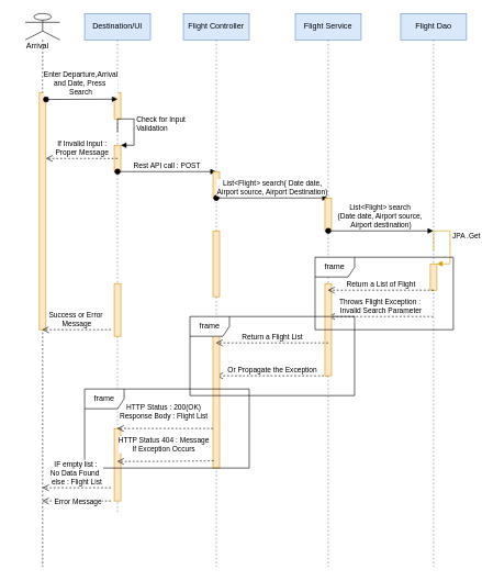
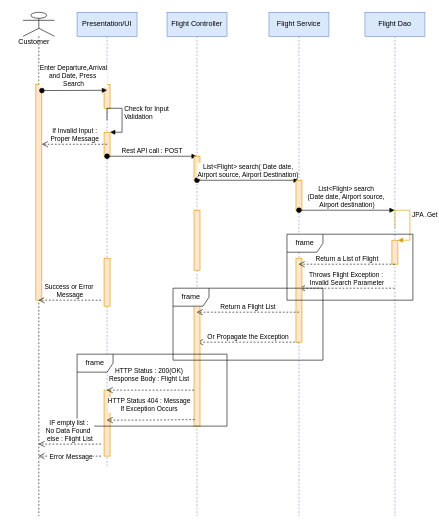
  <mxCell id="0" />
  <mxCell id="1" parent="0" />
  <mxCell id="2" value="" style="shape=umlLifeline;participant=umlActor;perimeter=lifelinePerimeter;whiteSpace=wrap;html=1;container=1;collapsible=0;recursiveResize=0;verticalAlign=top;spacingTop=36;labelBackgroundColor=#ffffff;outlineConnect=0;" vertex="1" parent="1"><mxGeometry x="38" y="20" width="52.5" height="840" as="geometry" /></mxCell>
- <mxCell id="3" value="Arrival" style="text;html=1;align=center;verticalAlign=middle;resizable=0;points=[];autosize=1;" vertex="1" parent="2"><mxGeometry x="-17.5" y="40" width="70" height="20" as="geometry" /></mxCell>
+ <mxCell id="3" value="Customer" style="text;html=1;align=center;verticalAlign=middle;resizable=0;points=[];autosize=1;" vertex="1" parent="2"><mxGeometry x="-17.5" y="40" width="70" height="20" as="geometry" /></mxCell>
  <mxCell id="4" value="" style="html=1;points=[];perimeter=orthogonalPerimeter;fillColor=#ffe6cc;strokeColor=#d79b00;" vertex="1" parent="2"><mxGeometry x="21.25" y="120" width="10" height="360" as="geometry" /></mxCell>
- <mxCell id="5" value="Destination/UI" style="shape=umlLifeline;perimeter=lifelinePerimeter;whiteSpace=wrap;html=1;container=1;collapsible=0;recursiveResize=0;outlineConnect=0;fillColor=#dae8fc;strokeColor=#6c8ebf;" vertex="1" parent="1"><mxGeometry x="128" y="20" width="100" height="760" as="geometry" /></mxCell>
+ <mxCell id="5" value="Presentation/UI" style="shape=umlLifeline;perimeter=lifelinePerimeter;whiteSpace=wrap;html=1;container=1;collapsible=0;recursiveResize=0;outlineConnect=0;fillColor=#dae8fc;strokeColor=#6c8ebf;" vertex="1" parent="1"><mxGeometry x="128" y="20" width="100" height="760" as="geometry" /></mxCell>
  <mxCell id="6" value="" style="html=1;points=[];perimeter=orthogonalPerimeter;fillColor=#ffe6cc;strokeColor=#d79b00;" vertex="1" parent="5"><mxGeometry x="45" y="120" width="10" height="40" as="geometry" /></mxCell>
  <mxCell id="7" value="" style="html=1;points=[];perimeter=orthogonalPerimeter;fillColor=#ffe6cc;strokeColor=#d79b00;" vertex="1" parent="5"><mxGeometry x="45" y="410" width="10" height="80" as="geometry" /></mxCell>
  <mxCell id="8" value="" style="html=1;points=[];perimeter=orthogonalPerimeter;fillColor=#ffe6cc;strokeColor=#d79b00;" vertex="1" parent="5"><mxGeometry x="45" y="200" width="10" height="40" as="geometry" /></mxCell>
  <mxCell id="9" value="Check for Input&lt;br&gt;Validation" style="edgeStyle=orthogonalEdgeStyle;html=1;align=left;spacingLeft=2;endArrow=block;rounded=0;entryX=1;entryY=0;" edge="1" target="8" parent="5"><mxGeometry relative="1" as="geometry"><mxPoint x="50" y="180" as="sourcePoint" /><Array as="points"><mxPoint x="50" y="160" /><mxPoint x="75" y="160" /><mxPoint x="75" y="200" /></Array></mxGeometry></mxCell>
  <mxCell id="10" value="Rest API call : POST" style="html=1;verticalAlign=bottom;startArrow=oval;startFill=1;endArrow=block;startSize=8;" edge="1" parent="5" target="12"><mxGeometry width="60" relative="1" as="geometry"><mxPoint x="50" y="240" as="sourcePoint" /><mxPoint x="110" y="240" as="targetPoint" /></mxGeometry></mxCell>
  <mxCell id="11" value="" style="html=1;points=[];perimeter=orthogonalPerimeter;fillColor=#ffe6cc;strokeColor=#d79b00;" vertex="1" parent="5"><mxGeometry x="45" y="630" width="10" height="110" as="geometry" /></mxCell>
  <mxCell id="12" value="Flight Controller" style="shape=umlLifeline;perimeter=lifelinePerimeter;whiteSpace=wrap;html=1;container=1;collapsible=0;recursiveResize=0;outlineConnect=0;fillColor=#dae8fc;strokeColor=#6c8ebf;" vertex="1" parent="1"><mxGeometry x="278" y="20" width="100" height="840" as="geometry" /></mxCell>
  <mxCell id="13" value="" style="html=1;points=[];perimeter=orthogonalPerimeter;fillColor=#ffe6cc;strokeColor=#d79b00;" vertex="1" parent="12"><mxGeometry x="45" y="330" width="10" height="100" as="geometry" /></mxCell>
  <mxCell id="14" value="" style="html=1;points=[];perimeter=orthogonalPerimeter;fillColor=#ffe6cc;strokeColor=#d79b00;" vertex="1" parent="12"><mxGeometry x="45" y="240" width="10" height="40" as="geometry" /></mxCell>
  <mxCell id="15" value="List&amp;lt;Flight&amp;gt; search( Date date,&lt;br&gt;Airport source, Airport Destination)" style="html=1;verticalAlign=bottom;startArrow=oval;startFill=1;endArrow=block;startSize=8;" edge="1" parent="12" target="18"><mxGeometry width="60" relative="1" as="geometry"><mxPoint x="50" y="280" as="sourcePoint" /><mxPoint x="110" y="280" as="targetPoint" /></mxGeometry></mxCell>
  <mxCell id="16" value="Or Propagate the Exception" style="html=1;verticalAlign=bottom;endArrow=open;dashed=1;endSize=8;" edge="1" parent="12" source="18"><mxGeometry relative="1" as="geometry"><mxPoint x="130" y="550" as="sourcePoint" /><mxPoint x="50" y="550" as="targetPoint" /></mxGeometry></mxCell>
  <mxCell id="17" value="" style="html=1;points=[];perimeter=orthogonalPerimeter;fillColor=#ffe6cc;strokeColor=#d79b00;" vertex="1" parent="12"><mxGeometry x="45" y="480" width="10" height="210" as="geometry" /></mxCell>
  <mxCell id="18" value="Flight Service" style="shape=umlLifeline;perimeter=lifelinePerimeter;whiteSpace=wrap;html=1;container=1;collapsible=0;recursiveResize=0;outlineConnect=0;fillColor=#dae8fc;strokeColor=#6c8ebf;" vertex="1" parent="1"><mxGeometry x="448" y="20" width="100" height="840" as="geometry" /></mxCell>
  <mxCell id="19" value="" style="html=1;points=[];perimeter=orthogonalPerimeter;fillColor=#ffe6cc;strokeColor=#d79b00;" vertex="1" parent="18"><mxGeometry x="45" y="280" width="10" height="50" as="geometry" /></mxCell>
  <mxCell id="20" value="List&amp;lt;Flight&amp;gt; search&amp;nbsp;&lt;br&gt;(Date date, Airport source,&amp;nbsp;&lt;br&gt;Airport destination)" style="html=1;verticalAlign=bottom;startArrow=oval;startFill=1;endArrow=block;startSize=8;" edge="1" parent="18" target="23"><mxGeometry width="60" relative="1" as="geometry"><mxPoint x="50" y="330" as="sourcePoint" /><mxPoint x="110" y="330" as="targetPoint" /></mxGeometry></mxCell>
  <mxCell id="21" value="Throws Flight Exception :&amp;nbsp;&lt;br&gt;Invalid Search Parameter" style="html=1;verticalAlign=bottom;endArrow=open;dashed=1;endSize=8;" edge="1" parent="18" source="23"><mxGeometry relative="1" as="geometry"><mxPoint x="130" y="460" as="sourcePoint" /><mxPoint x="50" y="460" as="targetPoint" /></mxGeometry></mxCell>
  <mxCell id="22" value="" style="html=1;points=[];perimeter=orthogonalPerimeter;fillColor=#ffe6cc;strokeColor=#d79b00;" vertex="1" parent="18"><mxGeometry x="45" y="410" width="10" height="140" as="geometry" /></mxCell>
  <mxCell id="23" value="Flight Dao" style="shape=umlLifeline;perimeter=lifelinePerimeter;whiteSpace=wrap;html=1;container=1;collapsible=0;recursiveResize=0;outlineConnect=0;fillColor=#dae8fc;strokeColor=#6c8ebf;" vertex="1" parent="1"><mxGeometry x="608" y="20" width="100" height="840" as="geometry" /></mxCell>
  <mxCell id="24" value="" style="html=1;points=[];perimeter=orthogonalPerimeter;fillColor=#ffe6cc;strokeColor=#d79b00;" vertex="1" parent="23"><mxGeometry x="45" y="380" width="10" height="40" as="geometry" /></mxCell>
  <mxCell id="25" value="JPA .Get" style="edgeStyle=orthogonalEdgeStyle;html=1;align=left;spacingLeft=2;endArrow=block;rounded=0;entryX=1;entryY=0;fillColor=#ffe6cc;strokeColor=#d79b00;" edge="1" target="24" parent="23"><mxGeometry relative="1" as="geometry"><mxPoint x="50" y="360" as="sourcePoint" /><Array as="points"><mxPoint x="50" y="330" /><mxPoint x="75" y="330" /><mxPoint x="75" y="380" /></Array></mxGeometry></mxCell>
  <mxCell id="26" value="HTTP Status : 200(OK)&lt;br&gt;Response Body : Flight List" style="html=1;verticalAlign=bottom;endArrow=open;dashed=1;endSize=8;" edge="1" parent="1" target="5"><mxGeometry x="0.031" y="-10" relative="1" as="geometry"><mxPoint x="323" y="650" as="sourcePoint" /><mxPoint x="248" y="440" as="targetPoint" /><Array as="points"><mxPoint x="248" y="650" /></Array><mxPoint as="offset" /></mxGeometry></mxCell>
  <mxCell id="27" value="HTTP Status 404 : Message&lt;br&gt;If Exception Occurs" style="html=1;verticalAlign=bottom;endArrow=open;dashed=1;endSize=8;exitX=0.1;exitY=0.948;exitDx=0;exitDy=0;exitPerimeter=0;" edge="1" parent="1" source="17" target="5"><mxGeometry x="0.174" y="-14" relative="1" as="geometry"><mxPoint x="328" y="480" as="sourcePoint" /><mxPoint x="168" y="450" as="targetPoint" /><Array as="points"><mxPoint x="238" y="700" /></Array><mxPoint x="10" y="4" as="offset" /></mxGeometry></mxCell>
  <mxCell id="28" value="frame" style="shape=umlFrame;whiteSpace=wrap;html=1;" vertex="1" parent="1"><mxGeometry x="478" y="390" width="210" height="110" as="geometry" /></mxCell>
  <mxCell id="29" value="Success or Error&amp;nbsp;&lt;br&gt;Message" style="html=1;verticalAlign=bottom;endArrow=open;dashed=1;endSize=8;" edge="1" parent="1" target="2"><mxGeometry relative="1" as="geometry"><mxPoint x="168" y="500" as="sourcePoint" /><mxPoint x="88" y="500" as="targetPoint" /></mxGeometry></mxCell>
  <mxCell id="30" value="Enter Departure,Arrival&lt;br&gt;and Date, Press&amp;nbsp;&lt;br&gt;Search" style="html=1;verticalAlign=bottom;startArrow=oval;startFill=1;endArrow=block;startSize=8;exitX=1.017;exitY=0.029;exitDx=0;exitDy=0;exitPerimeter=0;" edge="1" parent="1" source="4"><mxGeometry x="-0.019" y="2" width="60" relative="1" as="geometry"><mxPoint x="58" y="100" as="sourcePoint" /><mxPoint x="178" y="150" as="targetPoint" /><mxPoint as="offset" /></mxGeometry></mxCell>
  <mxCell id="31" value="If Invalid Input :&lt;br&gt;Proper Message" style="html=1;verticalAlign=bottom;endArrow=open;dashed=1;endSize=8;" edge="1" parent="1" target="4"><mxGeometry relative="1" as="geometry"><mxPoint x="178" y="240" as="sourcePoint" /><mxPoint x="98" y="240" as="targetPoint" /></mxGeometry></mxCell>
  <mxCell id="32" value="Return a List of Flight" style="html=1;verticalAlign=bottom;endArrow=open;dashed=1;endSize=8;" edge="1" parent="1" target="18"><mxGeometry relative="1" as="geometry"><mxPoint x="658" y="440" as="sourcePoint" /><mxPoint x="578" y="440" as="targetPoint" /></mxGeometry></mxCell>
  <mxCell id="33" value="Return a Flight List" style="html=1;verticalAlign=bottom;endArrow=open;dashed=1;endSize=8;" edge="1" parent="1" target="12"><mxGeometry relative="1" as="geometry"><mxPoint x="498" y="520" as="sourcePoint" /><mxPoint x="418" y="520" as="targetPoint" /></mxGeometry></mxCell>
  <mxCell id="34" value="frame" style="shape=umlFrame;whiteSpace=wrap;html=1;" vertex="1" parent="1"><mxGeometry x="288" y="480" width="250" height="120" as="geometry" /></mxCell>
  <mxCell id="35" value="frame" style="shape=umlFrame;whiteSpace=wrap;html=1;" vertex="1" parent="1"><mxGeometry x="128" y="590" width="250" height="120" as="geometry" /></mxCell>
  <mxCell id="36" value="IF empty list :&amp;nbsp;&lt;br&gt;No Data Found&amp;nbsp;&amp;nbsp;&lt;br&gt;else : Flight List" style="html=1;verticalAlign=bottom;endArrow=open;dashed=1;endSize=8;" edge="1" parent="1" target="2"><mxGeometry relative="1" as="geometry"><mxPoint x="168" y="740" as="sourcePoint" /><mxPoint x="88" y="740" as="targetPoint" /></mxGeometry></mxCell>
  <mxCell id="37" value="Error Message" style="html=1;verticalAlign=bottom;endArrow=open;dashed=1;endSize=8;" edge="1" parent="1" target="2"><mxGeometry x="-0.041" y="10" relative="1" as="geometry"><mxPoint x="168" y="760" as="sourcePoint" /><mxPoint x="88" y="760" as="targetPoint" /><mxPoint as="offset" /></mxGeometry></mxCell>
